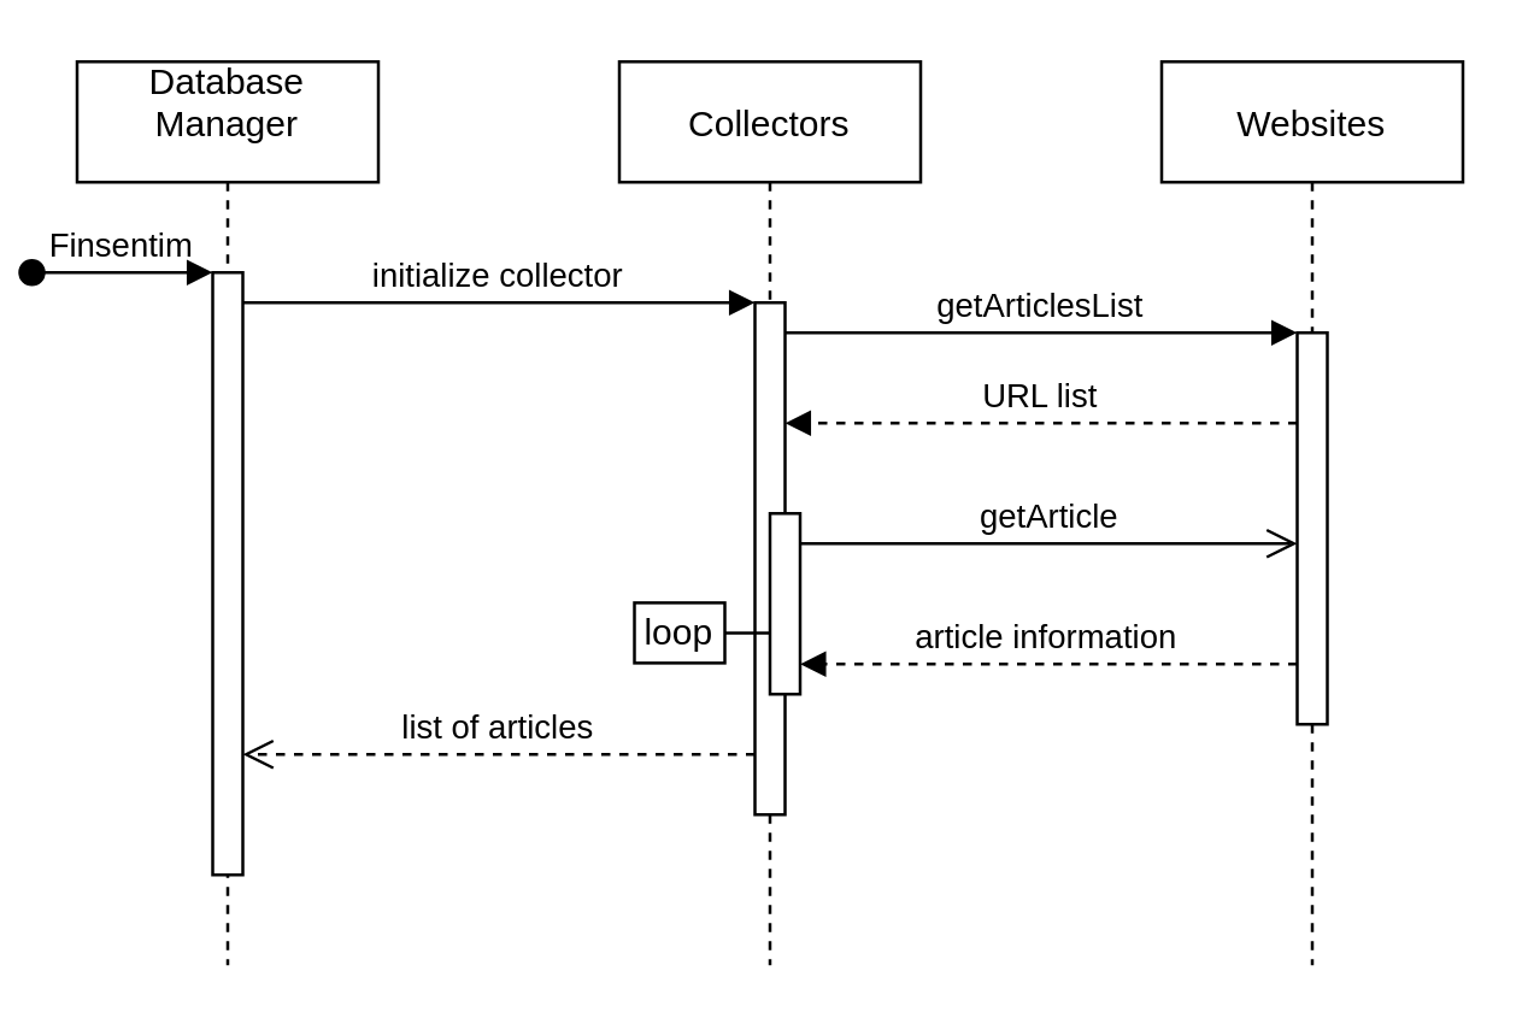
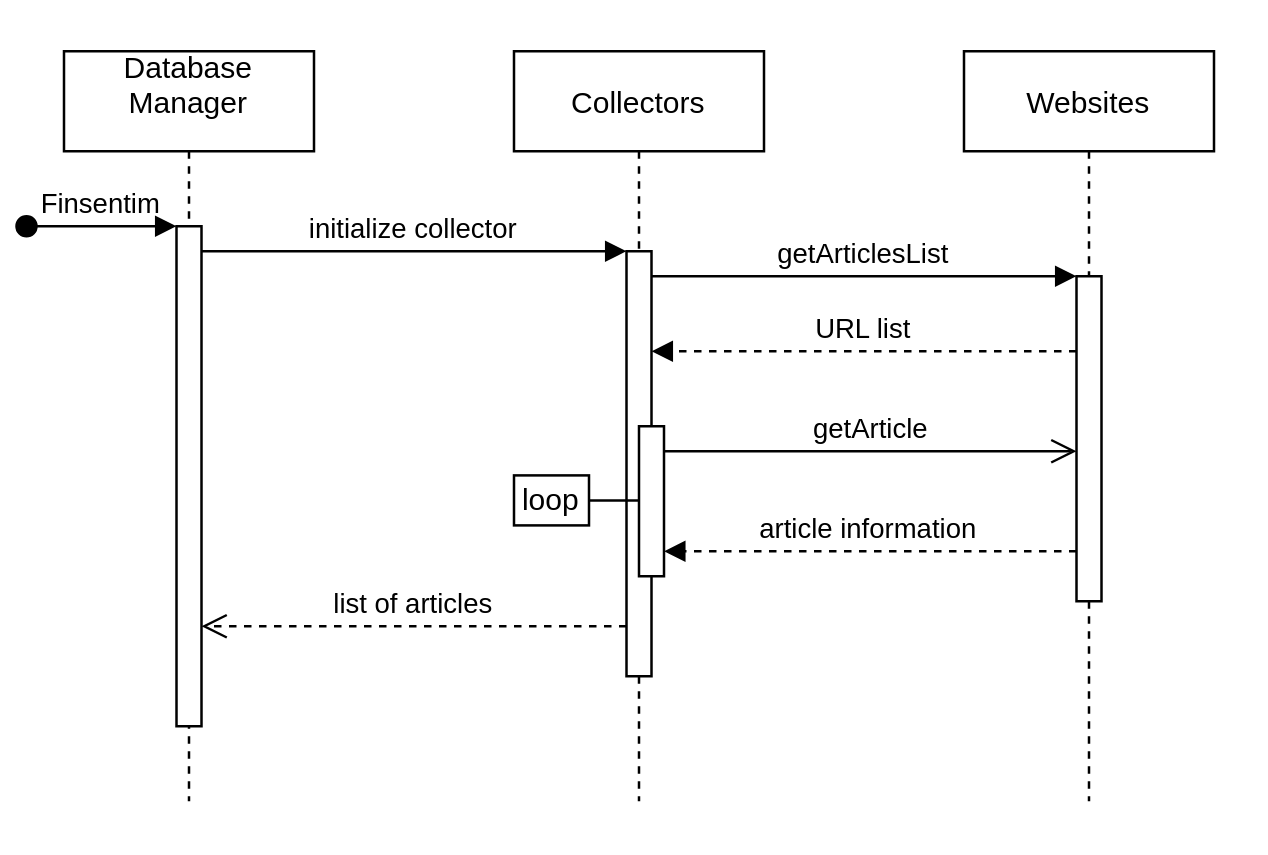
  <mxCell id="0" />
  <mxCell id="1" parent="0" />
  <mxCell id="2" value="Database&#10;Manager&#10;" style="shape=umlLifeline;perimeter=lifelinePerimeter;container=1;collapsible=0;recursiveResize=0;rounded=0;shadow=0;strokeWidth=1;" parent="1" vertex="1"><mxGeometry x="20" y="20" width="100" height="300" as="geometry" /></mxCell>
  <mxCell id="3" value="" style="points=[];perimeter=orthogonalPerimeter;rounded=0;shadow=0;strokeWidth=1;" parent="2" vertex="1"><mxGeometry x="45" y="70" width="10" height="200" as="geometry" /></mxCell>
  <mxCell id="4" value="Finsentim" style="verticalAlign=bottom;startArrow=oval;endArrow=block;startSize=8;shadow=0;strokeWidth=1;labelBackgroundColor=none;" parent="2" target="3" edge="1"><mxGeometry relative="1" as="geometry"><mxPoint x="-15" y="70" as="sourcePoint" /></mxGeometry></mxCell>
  <mxCell id="5" value="Collectors" style="shape=umlLifeline;perimeter=lifelinePerimeter;container=1;collapsible=0;recursiveResize=0;rounded=0;shadow=0;strokeWidth=1;" parent="1" vertex="1"><mxGeometry x="200" y="20" width="100" height="300" as="geometry" /></mxCell>
  <mxCell id="6" value="" style="points=[];perimeter=orthogonalPerimeter;rounded=0;shadow=0;strokeWidth=1;" parent="5" vertex="1"><mxGeometry x="45" y="80" width="10" height="170" as="geometry" /></mxCell>
  <mxCell id="7" value="" style="points=[];perimeter=orthogonalPerimeter;rounded=0;shadow=0;strokeWidth=1;" vertex="1" parent="5"><mxGeometry x="50" y="150" width="10" height="60" as="geometry" /></mxCell>
- <mxCell id="8" value="loop" style="rounded=0;whiteSpace=wrap;html=1;strokeWidth=1;fillColor=none;" vertex="1" parent="5"><mxGeometry x="5" y="179.66" width="30" height="20" as="geometry" /></mxCell>
+ <mxCell id="8" value="loop" style="rounded=0;whiteSpace=wrap;html=1;strokeWidth=1;fillColor=none;" vertex="1" parent="5"><mxGeometry y="169.66" width="30" height="20" as="geometry" /></mxCell>
  <mxCell id="9" value="" style="endArrow=none;html=1;rounded=0;labelBackgroundColor=none;" edge="1" parent="5" source="8" target="7"><mxGeometry width="50" height="50" relative="1" as="geometry"><mxPoint x="-30" y="310" as="sourcePoint" /><mxPoint x="20" y="260" as="targetPoint" /></mxGeometry></mxCell>
  <mxCell id="10" style="edgeStyle=orthogonalEdgeStyle;rounded=0;orthogonalLoop=1;jettySize=auto;html=1;exitX=0.5;exitY=1;exitDx=0;exitDy=0;labelBackgroundColor=none;" edge="1" parent="5" source="8" target="8"><mxGeometry relative="1" as="geometry" /></mxCell>
  <mxCell id="11" value="list of articles" style="verticalAlign=bottom;endArrow=open;dashed=1;endSize=8;shadow=0;strokeWidth=1;" parent="1" source="6" target="3" edge="1"><mxGeometry relative="1" as="geometry"><mxPoint x="175" y="176" as="targetPoint" /><mxPoint x="250" y="260" as="sourcePoint" /><Array as="points"><mxPoint x="140" y="250" /></Array></mxGeometry></mxCell>
  <mxCell id="12" value="initialize collector" style="verticalAlign=bottom;endArrow=block;entryX=0;entryY=0;shadow=0;strokeWidth=1;" parent="1" source="3" target="6" edge="1"><mxGeometry relative="1" as="geometry"><mxPoint x="175" y="100" as="sourcePoint" /></mxGeometry></mxCell>
  <mxCell id="13" value="Websites" style="shape=umlLifeline;perimeter=lifelinePerimeter;container=1;collapsible=0;recursiveResize=0;rounded=0;shadow=0;strokeWidth=1;" vertex="1" parent="1"><mxGeometry x="380" y="20" width="100" height="300" as="geometry" /></mxCell>
  <mxCell id="14" value="" style="points=[];perimeter=orthogonalPerimeter;rounded=0;shadow=0;strokeWidth=1;" vertex="1" parent="13"><mxGeometry x="45" y="90" width="10" height="130" as="geometry" /></mxCell>
  <mxCell id="15" value="getArticlesList" style="verticalAlign=bottom;endArrow=block;shadow=0;strokeWidth=1;" edge="1" parent="1" source="6" target="14"><mxGeometry relative="1" as="geometry"><mxPoint x="520" y="190" as="sourcePoint" /><mxPoint x="690" y="190" as="targetPoint" /><Array as="points"><mxPoint x="380" y="110" /></Array></mxGeometry></mxCell>
  <mxCell id="16" value="getArticle" style="verticalAlign=bottom;endArrow=open;endSize=8;shadow=0;strokeWidth=1;" edge="1" parent="1" source="7"><mxGeometry relative="1" as="geometry"><mxPoint x="425" y="180" as="targetPoint" /><Array as="points"><mxPoint x="310" y="180" /></Array></mxGeometry></mxCell>
  <mxCell id="17" value="article information" style="verticalAlign=bottom;endArrow=block;shadow=0;strokeWidth=1;dashed=1;" edge="1" parent="1" target="7"><mxGeometry relative="1" as="geometry"><mxPoint x="425" y="220" as="sourcePoint" /><mxPoint x="270" y="160" as="targetPoint" /><Array as="points"><mxPoint x="380" y="220" /></Array></mxGeometry></mxCell>
  <mxCell id="18" value="URL list" style="verticalAlign=bottom;endArrow=block;shadow=0;strokeWidth=1;dashed=1;" edge="1" parent="1" target="6" source="14"><mxGeometry relative="1" as="geometry"><mxPoint x="425" y="160" as="sourcePoint" /><Array as="points"><mxPoint x="340" y="140" /></Array></mxGeometry></mxCell>
